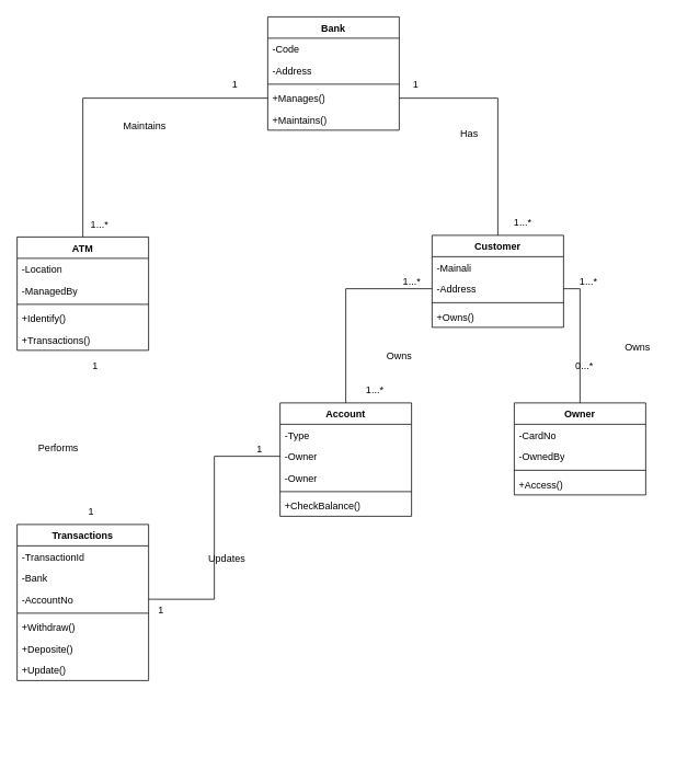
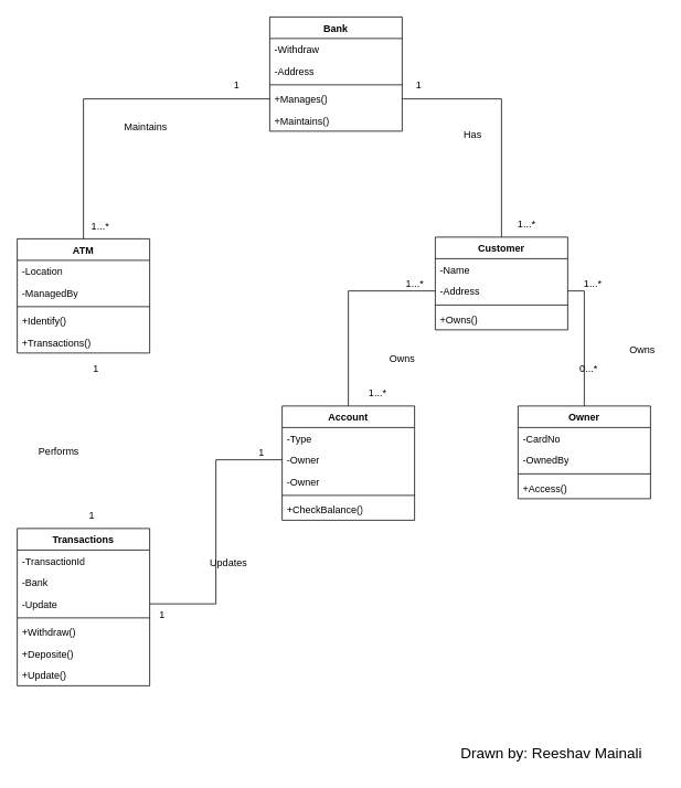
  <mxCell id="0" />
  <mxCell id="1" parent="0" />
  <mxCell id="2" value="Bank" style="swimlane;fontStyle=1;align=center;verticalAlign=top;childLayout=stackLayout;horizontal=1;startSize=26;horizontalStack=0;resizeParent=1;resizeParentMax=0;resizeLast=0;collapsible=1;marginBottom=0;whiteSpace=wrap;html=1;" parent="1" vertex="1"><mxGeometry x="325" y="20" width="160" height="138" as="geometry" /></mxCell>
- <mxCell id="3" value="-Code" style="text;strokeColor=none;fillColor=none;align=left;verticalAlign=top;spacingLeft=4;spacingRight=4;overflow=hidden;rotatable=0;points=[[0,0.5],[1,0.5]];portConstraint=eastwest;whiteSpace=wrap;html=1;" parent="2" vertex="1"><mxGeometry y="26" width="160" height="26" as="geometry" /></mxCell>
+ <mxCell id="3" value="-Withdraw" style="text;strokeColor=none;fillColor=none;align=left;verticalAlign=top;spacingLeft=4;spacingRight=4;overflow=hidden;rotatable=0;points=[[0,0.5],[1,0.5]];portConstraint=eastwest;whiteSpace=wrap;html=1;" parent="2" vertex="1"><mxGeometry y="26" width="160" height="26" as="geometry" /></mxCell>
  <mxCell id="4" value="-Address" style="text;strokeColor=none;fillColor=none;align=left;verticalAlign=top;spacingLeft=4;spacingRight=4;overflow=hidden;rotatable=0;points=[[0,0.5],[1,0.5]];portConstraint=eastwest;whiteSpace=wrap;html=1;" parent="2" vertex="1"><mxGeometry y="52" width="160" height="26" as="geometry" /></mxCell>
  <mxCell id="5" value="" style="line;strokeWidth=1;fillColor=none;align=left;verticalAlign=middle;spacingTop=-1;spacingLeft=3;spacingRight=3;rotatable=0;labelPosition=right;points=[];portConstraint=eastwest;strokeColor=inherit;" parent="2" vertex="1"><mxGeometry y="78" width="160" height="8" as="geometry" /></mxCell>
  <mxCell id="6" value="+Manages()&lt;span style=&quot;color: rgba(0, 0, 0, 0); font-family: monospace; font-size: 0px; text-wrap: nowrap;&quot;&gt;%3CmxGraphModel%3E%3Croot%3E%3CmxCell%20id%3D%220%22%2F%3E%3CmxCell%20id%3D%221%22%20parent%3D%220%22%2F%3E%3CmxCell%20id%3D%222%22%20value%3D%22%2BManages()%22%20style%3D%22text%3BstrokeColor%3Dnone%3BfillColor%3Dnone%3Balign%3Dleft%3BverticalAlign%3Dmiddle%3BspacingLeft%3D4%3BspacingRight%3D4%3Boverflow%3Dhidden%3Bpoints%3D%5B%5B0%2C0.5%5D%2C%5B1%2C0.5%5D%5D%3BportConstraint%3Deastwest%3Brotatable%3D0%3BwhiteSpace%3Dwrap%3Bhtml%3D1%3B%22%20vertex%3D%221%22%20parent%3D%221%22%3E%3CmxGeometry%20x%3D%22274%22%20y%3D%22350%22%20width%3D%22140%22%20height%3D%2230%22%20as%3D%22geometry%22%2F%3E%3C%2FmxCell%3E%3C%2Froot%3E%3C%2FmxGraphModel%3E&lt;/span&gt;" style="text;strokeColor=none;fillColor=none;align=left;verticalAlign=top;spacingLeft=4;spacingRight=4;overflow=hidden;rotatable=0;points=[[0,0.5],[1,0.5]];portConstraint=eastwest;whiteSpace=wrap;html=1;" parent="2" vertex="1"><mxGeometry y="86" width="160" height="26" as="geometry" /></mxCell>
  <mxCell id="7" value="+Maintains()" style="text;strokeColor=none;fillColor=none;align=left;verticalAlign=top;spacingLeft=4;spacingRight=4;overflow=hidden;rotatable=0;points=[[0,0.5],[1,0.5]];portConstraint=eastwest;whiteSpace=wrap;html=1;" parent="2" vertex="1"><mxGeometry y="112" width="160" height="26" as="geometry" /></mxCell>
  <mxCell id="8" value="Customer" style="swimlane;fontStyle=1;align=center;verticalAlign=top;childLayout=stackLayout;horizontal=1;startSize=26;horizontalStack=0;resizeParent=1;resizeParentMax=0;resizeLast=0;collapsible=1;marginBottom=0;whiteSpace=wrap;html=1;" parent="1" vertex="1"><mxGeometry x="525" y="286" width="160" height="112" as="geometry" /></mxCell>
- <mxCell id="9" value="-Mainali" style="text;strokeColor=none;fillColor=none;align=left;verticalAlign=top;spacingLeft=4;spacingRight=4;overflow=hidden;rotatable=0;points=[[0,0.5],[1,0.5]];portConstraint=eastwest;whiteSpace=wrap;html=1;" parent="8" vertex="1"><mxGeometry y="26" width="160" height="26" as="geometry" /></mxCell>
+ <mxCell id="9" value="-Name" style="text;strokeColor=none;fillColor=none;align=left;verticalAlign=top;spacingLeft=4;spacingRight=4;overflow=hidden;rotatable=0;points=[[0,0.5],[1,0.5]];portConstraint=eastwest;whiteSpace=wrap;html=1;" parent="8" vertex="1"><mxGeometry y="26" width="160" height="26" as="geometry" /></mxCell>
  <mxCell id="10" value="-Address" style="text;strokeColor=none;fillColor=none;align=left;verticalAlign=top;spacingLeft=4;spacingRight=4;overflow=hidden;rotatable=0;points=[[0,0.5],[1,0.5]];portConstraint=eastwest;whiteSpace=wrap;html=1;" parent="8" vertex="1"><mxGeometry y="52" width="160" height="26" as="geometry" /></mxCell>
  <mxCell id="11" value="" style="line;strokeWidth=1;fillColor=none;align=left;verticalAlign=middle;spacingTop=-1;spacingLeft=3;spacingRight=3;rotatable=0;labelPosition=right;points=[];portConstraint=eastwest;strokeColor=inherit;" parent="8" vertex="1"><mxGeometry y="78" width="160" height="8" as="geometry" /></mxCell>
  <mxCell id="12" value="+Owns()" style="text;strokeColor=none;fillColor=none;align=left;verticalAlign=top;spacingLeft=4;spacingRight=4;overflow=hidden;rotatable=0;points=[[0,0.5],[1,0.5]];portConstraint=eastwest;whiteSpace=wrap;html=1;" parent="8" vertex="1"><mxGeometry y="86" width="160" height="26" as="geometry" /></mxCell>
  <mxCell id="13" value="ATM" style="swimlane;fontStyle=1;align=center;verticalAlign=top;childLayout=stackLayout;horizontal=1;startSize=26;horizontalStack=0;resizeParent=1;resizeParentMax=0;resizeLast=0;collapsible=1;marginBottom=0;whiteSpace=wrap;html=1;" parent="1" vertex="1"><mxGeometry x="20" y="288" width="160" height="138" as="geometry" /></mxCell>
  <mxCell id="14" value="-Location" style="text;strokeColor=none;fillColor=none;align=left;verticalAlign=top;spacingLeft=4;spacingRight=4;overflow=hidden;rotatable=0;points=[[0,0.5],[1,0.5]];portConstraint=eastwest;whiteSpace=wrap;html=1;" parent="13" vertex="1"><mxGeometry y="26" width="160" height="26" as="geometry" /></mxCell>
  <mxCell id="15" value="-ManagedBy" style="text;strokeColor=none;fillColor=none;align=left;verticalAlign=top;spacingLeft=4;spacingRight=4;overflow=hidden;rotatable=0;points=[[0,0.5],[1,0.5]];portConstraint=eastwest;whiteSpace=wrap;html=1;" parent="13" vertex="1"><mxGeometry y="52" width="160" height="26" as="geometry" /></mxCell>
  <mxCell id="16" value="" style="line;strokeWidth=1;fillColor=none;align=left;verticalAlign=middle;spacingTop=-1;spacingLeft=3;spacingRight=3;rotatable=0;labelPosition=right;points=[];portConstraint=eastwest;strokeColor=inherit;" parent="13" vertex="1"><mxGeometry y="78" width="160" height="8" as="geometry" /></mxCell>
  <mxCell id="17" value="+Identify()" style="text;strokeColor=none;fillColor=none;align=left;verticalAlign=top;spacingLeft=4;spacingRight=4;overflow=hidden;rotatable=0;points=[[0,0.5],[1,0.5]];portConstraint=eastwest;whiteSpace=wrap;html=1;" parent="13" vertex="1"><mxGeometry y="86" width="160" height="26" as="geometry" /></mxCell>
  <mxCell id="18" value="+Transactions()" style="text;strokeColor=none;fillColor=none;align=left;verticalAlign=top;spacingLeft=4;spacingRight=4;overflow=hidden;rotatable=0;points=[[0,0.5],[1,0.5]];portConstraint=eastwest;whiteSpace=wrap;html=1;" parent="13" vertex="1"><mxGeometry y="112" width="160" height="26" as="geometry" /></mxCell>
  <mxCell id="19" value="Account" style="swimlane;fontStyle=1;align=center;verticalAlign=top;childLayout=stackLayout;horizontal=1;startSize=26;horizontalStack=0;resizeParent=1;resizeParentMax=0;resizeLast=0;collapsible=1;marginBottom=0;whiteSpace=wrap;html=1;" parent="1" vertex="1"><mxGeometry x="340" y="490" width="160" height="138" as="geometry" /></mxCell>
  <mxCell id="20" value="-Type" style="text;strokeColor=none;fillColor=none;align=left;verticalAlign=top;spacingLeft=4;spacingRight=4;overflow=hidden;rotatable=0;points=[[0,0.5],[1,0.5]];portConstraint=eastwest;whiteSpace=wrap;html=1;" parent="19" vertex="1"><mxGeometry y="26" width="160" height="26" as="geometry" /></mxCell>
  <mxCell id="21" value="-Owner" style="text;strokeColor=none;fillColor=none;align=left;verticalAlign=top;spacingLeft=4;spacingRight=4;overflow=hidden;rotatable=0;points=[[0,0.5],[1,0.5]];portConstraint=eastwest;whiteSpace=wrap;html=1;" parent="19" vertex="1"><mxGeometry y="52" width="160" height="26" as="geometry" /></mxCell>
  <mxCell id="22" value="-Owner" style="text;strokeColor=none;fillColor=none;align=left;verticalAlign=top;spacingLeft=4;spacingRight=4;overflow=hidden;rotatable=0;points=[[0,0.5],[1,0.5]];portConstraint=eastwest;whiteSpace=wrap;html=1;" parent="19" vertex="1"><mxGeometry y="78" width="160" height="26" as="geometry" /></mxCell>
  <mxCell id="23" value="" style="line;strokeWidth=1;fillColor=none;align=left;verticalAlign=middle;spacingTop=-1;spacingLeft=3;spacingRight=3;rotatable=0;labelPosition=right;points=[];portConstraint=eastwest;strokeColor=inherit;" parent="19" vertex="1"><mxGeometry y="104" width="160" height="8" as="geometry" /></mxCell>
  <mxCell id="24" value="+CheckBalance()" style="text;strokeColor=none;fillColor=none;align=left;verticalAlign=top;spacingLeft=4;spacingRight=4;overflow=hidden;rotatable=0;points=[[0,0.5],[1,0.5]];portConstraint=eastwest;whiteSpace=wrap;html=1;" parent="19" vertex="1"><mxGeometry y="112" width="160" height="26" as="geometry" /></mxCell>
  <mxCell id="25" value="Owner" style="swimlane;fontStyle=1;align=center;verticalAlign=top;childLayout=stackLayout;horizontal=1;startSize=26;horizontalStack=0;resizeParent=1;resizeParentMax=0;resizeLast=0;collapsible=1;marginBottom=0;whiteSpace=wrap;html=1;" parent="1" vertex="1"><mxGeometry x="625" y="490" width="160" height="112" as="geometry" /></mxCell>
  <mxCell id="26" value="-CardNo" style="text;strokeColor=none;fillColor=none;align=left;verticalAlign=top;spacingLeft=4;spacingRight=4;overflow=hidden;rotatable=0;points=[[0,0.5],[1,0.5]];portConstraint=eastwest;whiteSpace=wrap;html=1;" parent="25" vertex="1"><mxGeometry y="26" width="160" height="26" as="geometry" /></mxCell>
  <mxCell id="27" value="-OwnedBy" style="text;strokeColor=none;fillColor=none;align=left;verticalAlign=top;spacingLeft=4;spacingRight=4;overflow=hidden;rotatable=0;points=[[0,0.5],[1,0.5]];portConstraint=eastwest;whiteSpace=wrap;html=1;" parent="25" vertex="1"><mxGeometry y="52" width="160" height="26" as="geometry" /></mxCell>
  <mxCell id="28" value="" style="line;strokeWidth=1;fillColor=none;align=left;verticalAlign=middle;spacingTop=-1;spacingLeft=3;spacingRight=3;rotatable=0;labelPosition=right;points=[];portConstraint=eastwest;strokeColor=inherit;" parent="25" vertex="1"><mxGeometry y="78" width="160" height="8" as="geometry" /></mxCell>
  <mxCell id="29" value="+Access()" style="text;strokeColor=none;fillColor=none;align=left;verticalAlign=top;spacingLeft=4;spacingRight=4;overflow=hidden;rotatable=0;points=[[0,0.5],[1,0.5]];portConstraint=eastwest;whiteSpace=wrap;html=1;" parent="25" vertex="1"><mxGeometry y="86" width="160" height="26" as="geometry" /></mxCell>
  <mxCell id="30" value="Transactions" style="swimlane;fontStyle=1;align=center;verticalAlign=top;childLayout=stackLayout;horizontal=1;startSize=26;horizontalStack=0;resizeParent=1;resizeParentMax=0;resizeLast=0;collapsible=1;marginBottom=0;whiteSpace=wrap;html=1;" parent="1" vertex="1"><mxGeometry x="20" y="638" width="160" height="190" as="geometry" /></mxCell>
  <mxCell id="31" value="-TransactionId" style="text;strokeColor=none;fillColor=none;align=left;verticalAlign=top;spacingLeft=4;spacingRight=4;overflow=hidden;rotatable=0;points=[[0,0.5],[1,0.5]];portConstraint=eastwest;whiteSpace=wrap;html=1;" parent="30" vertex="1"><mxGeometry y="26" width="160" height="26" as="geometry" /></mxCell>
  <mxCell id="32" value="-Bank" style="text;strokeColor=none;fillColor=none;align=left;verticalAlign=top;spacingLeft=4;spacingRight=4;overflow=hidden;rotatable=0;points=[[0,0.5],[1,0.5]];portConstraint=eastwest;whiteSpace=wrap;html=1;" parent="30" vertex="1"><mxGeometry y="52" width="160" height="26" as="geometry" /></mxCell>
- <mxCell id="33" value="-AccountNo" style="text;strokeColor=none;fillColor=none;align=left;verticalAlign=top;spacingLeft=4;spacingRight=4;overflow=hidden;rotatable=0;points=[[0,0.5],[1,0.5]];portConstraint=eastwest;whiteSpace=wrap;html=1;" parent="30" vertex="1"><mxGeometry y="78" width="160" height="26" as="geometry" /></mxCell>
+ <mxCell id="33" value="-Update" style="text;strokeColor=none;fillColor=none;align=left;verticalAlign=top;spacingLeft=4;spacingRight=4;overflow=hidden;rotatable=0;points=[[0,0.5],[1,0.5]];portConstraint=eastwest;whiteSpace=wrap;html=1;" parent="30" vertex="1"><mxGeometry y="78" width="160" height="26" as="geometry" /></mxCell>
  <mxCell id="34" value="" style="line;strokeWidth=1;fillColor=none;align=left;verticalAlign=middle;spacingTop=-1;spacingLeft=3;spacingRight=3;rotatable=0;labelPosition=right;points=[];portConstraint=eastwest;strokeColor=inherit;" parent="30" vertex="1"><mxGeometry y="104" width="160" height="8" as="geometry" /></mxCell>
  <mxCell id="35" value="+Withdraw()" style="text;strokeColor=none;fillColor=none;align=left;verticalAlign=top;spacingLeft=4;spacingRight=4;overflow=hidden;rotatable=0;points=[[0,0.5],[1,0.5]];portConstraint=eastwest;whiteSpace=wrap;html=1;" parent="30" vertex="1"><mxGeometry y="112" width="160" height="26" as="geometry" /></mxCell>
  <mxCell id="36" value="+Deposite()" style="text;strokeColor=none;fillColor=none;align=left;verticalAlign=top;spacingLeft=4;spacingRight=4;overflow=hidden;rotatable=0;points=[[0,0.5],[1,0.5]];portConstraint=eastwest;whiteSpace=wrap;html=1;" parent="30" vertex="1"><mxGeometry y="138" width="160" height="26" as="geometry" /></mxCell>
  <mxCell id="37" value="+Update()" style="text;strokeColor=none;fillColor=none;align=left;verticalAlign=top;spacingLeft=4;spacingRight=4;overflow=hidden;rotatable=0;points=[[0,0.5],[1,0.5]];portConstraint=eastwest;whiteSpace=wrap;html=1;" parent="30" vertex="1"><mxGeometry y="164" width="160" height="26" as="geometry" /></mxCell>
  <mxCell id="38" style="edgeStyle=orthogonalEdgeStyle;rounded=0;orthogonalLoop=1;jettySize=auto;html=1;exitX=1;exitY=0.5;exitDx=0;exitDy=0;endArrow=none;endFill=0;" parent="1" source="6" target="8" edge="1"><mxGeometry relative="1" as="geometry" /></mxCell>
  <mxCell id="39" value="1" style="text;html=1;align=center;verticalAlign=middle;resizable=0;points=[];autosize=1;strokeColor=none;fillColor=none;" parent="1" vertex="1"><mxGeometry x="490" y="88" width="30" height="30" as="geometry" /></mxCell>
  <mxCell id="40" value="1...*" style="text;html=1;align=center;verticalAlign=middle;resizable=0;points=[];autosize=1;strokeColor=none;fillColor=none;" parent="1" vertex="1"><mxGeometry x="615" y="256" width="40" height="30" as="geometry" /></mxCell>
  <mxCell id="41" value="Has" style="text;html=1;align=center;verticalAlign=middle;resizable=0;points=[];autosize=1;strokeColor=none;fillColor=none;" parent="1" vertex="1"><mxGeometry x="550" y="148" width="40" height="30" as="geometry" /></mxCell>
  <mxCell id="42" style="edgeStyle=orthogonalEdgeStyle;rounded=0;orthogonalLoop=1;jettySize=auto;html=1;exitX=0;exitY=0.5;exitDx=0;exitDy=0;entryX=0.5;entryY=0;entryDx=0;entryDy=0;endArrow=none;endFill=0;" parent="1" source="6" target="13" edge="1"><mxGeometry relative="1" as="geometry" /></mxCell>
  <mxCell id="43" value="1" style="text;html=1;align=center;verticalAlign=middle;resizable=0;points=[];autosize=1;strokeColor=none;fillColor=none;" parent="1" vertex="1"><mxGeometry x="270" y="88" width="30" height="30" as="geometry" /></mxCell>
  <mxCell id="44" value="1...*" style="text;html=1;align=center;verticalAlign=middle;resizable=0;points=[];autosize=1;strokeColor=none;fillColor=none;" parent="1" vertex="1"><mxGeometry x="100" y="258" width="40" height="30" as="geometry" /></mxCell>
  <mxCell id="45" value="Maintains" style="text;html=1;align=center;verticalAlign=middle;resizable=0;points=[];autosize=1;strokeColor=none;fillColor=none;" parent="1" vertex="1"><mxGeometry x="140" y="138" width="70" height="30" as="geometry" /></mxCell>
  <mxCell id="46" style="edgeStyle=orthogonalEdgeStyle;rounded=0;orthogonalLoop=1;jettySize=auto;html=1;exitX=0;exitY=0.5;exitDx=0;exitDy=0;entryX=0.5;entryY=0;entryDx=0;entryDy=0;endArrow=none;endFill=0;" parent="1" source="10" target="19" edge="1"><mxGeometry relative="1" as="geometry" /></mxCell>
  <mxCell id="47" value="1...*" style="text;html=1;align=center;verticalAlign=middle;resizable=0;points=[];autosize=1;strokeColor=none;fillColor=none;" parent="1" vertex="1"><mxGeometry x="480" y="327" width="40" height="30" as="geometry" /></mxCell>
  <mxCell id="48" value="1...*" style="text;html=1;align=center;verticalAlign=middle;resizable=0;points=[];autosize=1;strokeColor=none;fillColor=none;" parent="1" vertex="1"><mxGeometry x="435" y="460" width="40" height="30" as="geometry" /></mxCell>
  <mxCell id="49" value="Owns" style="text;html=1;align=center;verticalAlign=middle;resizable=0;points=[];autosize=1;strokeColor=none;fillColor=none;" parent="1" vertex="1"><mxGeometry x="460" y="418" width="50" height="30" as="geometry" /></mxCell>
  <mxCell id="50" style="edgeStyle=orthogonalEdgeStyle;rounded=0;orthogonalLoop=1;jettySize=auto;html=1;exitX=1;exitY=0.5;exitDx=0;exitDy=0;entryX=0.5;entryY=0;entryDx=0;entryDy=0;endArrow=none;endFill=0;" parent="1" source="10" target="25" edge="1"><mxGeometry relative="1" as="geometry" /></mxCell>
  <mxCell id="51" value="1...*" style="text;html=1;align=center;verticalAlign=middle;resizable=0;points=[];autosize=1;strokeColor=none;fillColor=none;" parent="1" vertex="1"><mxGeometry x="695" y="327" width="40" height="30" as="geometry" /></mxCell>
  <mxCell id="52" value="0...*" style="text;html=1;align=center;verticalAlign=middle;resizable=0;points=[];autosize=1;strokeColor=none;fillColor=none;" parent="1" vertex="1"><mxGeometry x="690" y="430" width="40" height="30" as="geometry" /></mxCell>
  <mxCell id="53" value="Owns" style="text;html=1;align=center;verticalAlign=middle;resizable=0;points=[];autosize=1;strokeColor=none;fillColor=none;" parent="1" vertex="1"><mxGeometry x="750" y="408" width="50" height="30" as="geometry" /></mxCell>
  <mxCell id="54" value="1" style="text;html=1;align=center;verticalAlign=middle;resizable=0;points=[];autosize=1;strokeColor=none;fillColor=none;" parent="1" vertex="1"><mxGeometry x="100" y="430" width="30" height="30" as="geometry" /></mxCell>
  <mxCell id="55" value="1" style="text;html=1;align=center;verticalAlign=middle;resizable=0;points=[];autosize=1;strokeColor=none;fillColor=none;" parent="1" vertex="1"><mxGeometry x="95" y="608" width="30" height="30" as="geometry" /></mxCell>
  <mxCell id="56" value="Performs" style="text;html=1;align=center;verticalAlign=middle;resizable=0;points=[];autosize=1;strokeColor=none;fillColor=none;" parent="1" vertex="1"><mxGeometry x="35" y="530" width="70" height="30" as="geometry" /></mxCell>
  <mxCell id="57" style="edgeStyle=orthogonalEdgeStyle;rounded=0;orthogonalLoop=1;jettySize=auto;html=1;exitX=0;exitY=0.5;exitDx=0;exitDy=0;entryX=1;entryY=0.5;entryDx=0;entryDy=0;endArrow=none;endFill=0;" parent="1" source="21" target="33" edge="1"><mxGeometry relative="1" as="geometry" /></mxCell>
  <mxCell id="58" value="1" style="text;html=1;align=center;verticalAlign=middle;resizable=0;points=[];autosize=1;strokeColor=none;fillColor=none;" parent="1" vertex="1"><mxGeometry x="300" y="531" width="30" height="30" as="geometry" /></mxCell>
  <mxCell id="59" value="1" style="text;html=1;align=center;verticalAlign=middle;resizable=0;points=[];autosize=1;strokeColor=none;fillColor=none;" parent="1" vertex="1"><mxGeometry x="180" y="728" width="30" height="30" as="geometry" /></mxCell>
  <mxCell id="60" value="Updates" style="text;html=1;align=center;verticalAlign=middle;resizable=0;points=[];autosize=1;strokeColor=none;fillColor=none;" parent="1" vertex="1"><mxGeometry x="240" y="665" width="70" height="30" as="geometry" /></mxCell>
+ <mxCell id="61" value="&lt;font style=&quot;font-size: 18px;&quot;&gt;Drawn by: Reeshav Mainali&lt;/font&gt;" style="text;html=1;align=center;verticalAlign=middle;resizable=0;points=[];autosize=1;strokeColor=none;fillColor=none;" vertex="1" parent="1"><mxGeometry x="545" y="890" width="240" height="40" as="geometry" /></mxCell>
